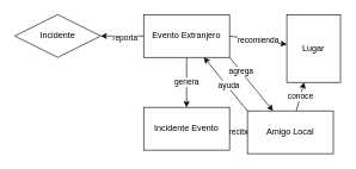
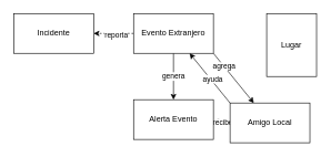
  <mxCell id="0" />
  <mxCell id="1" parent="0" />
- <mxCell id="2" value="recomienda" style="edgeStyle=none;html=1;exitX=1;exitY=0.5;exitDx=0;exitDy=0;" edge="1" parent="1" source="8" target="9"><mxGeometry relative="1" as="geometry" /></mxCell>
  <mxCell id="3" value="genera" style="edgeStyle=none;html=1;exitX=0.5;exitY=1;exitDx=0;exitDy=0;" edge="1" parent="1" source="8" target="16"><mxGeometry relative="1" as="geometry" /></mxCell>
- <mxCell id="4" style="edgeStyle=none;html=1;exitX=0;exitY=0.5;exitDx=0;exitDy=0;" edge="1" parent="1" source="8" target="17"><mxGeometry relative="1" as="geometry" /></mxCell>
+ <mxCell id="4" style="edgeStyle=none;html=1;exitX=0;exitY=0.5;exitDx=0;exitDy=0;dashed=1;" edge="1" parent="1" source="8" target="17"><mxGeometry relative="1" as="geometry" /></mxCell>
  <mxCell id="5" value="reporta" style="edgeLabel;html=1;align=center;verticalAlign=middle;resizable=0;points=[];" vertex="1" connectable="0" parent="4"><mxGeometry x="-0.113" y="1" relative="1" as="geometry"><mxPoint as="offset" /></mxGeometry></mxCell>
  <mxCell id="6" style="edgeStyle=none;html=1;exitX=1;exitY=1;exitDx=0;exitDy=0;" edge="1" parent="1" source="8" target="15"><mxGeometry relative="1" as="geometry" /></mxCell>
  <mxCell id="7" value="agrega" style="edgeLabel;html=1;align=center;verticalAlign=middle;resizable=0;points=[];" vertex="1" connectable="0" parent="6"><mxGeometry x="-0.477" relative="1" as="geometry"><mxPoint as="offset" /></mxGeometry></mxCell>
  <mxCell id="8" value="Evento Extranjero" style="rounded=0;whiteSpace=wrap;html=1;" vertex="1" parent="1"><mxGeometry x="200" y="20" width="120" height="60" as="geometry" /></mxCell>
  <mxCell id="9" value="Lugar" style="rounded=0;whiteSpace=wrap;html=1;" vertex="1" parent="1"><mxGeometry x="400" y="20" width="75" height="95" as="geometry" /></mxCell>
- <mxCell id="10" value="conoce" style="edgeStyle=none;html=1;" edge="1" parent="1" source="15" target="9"><mxGeometry relative="1" as="geometry"><Array as="points" /></mxGeometry></mxCell>
  <mxCell id="11" style="edgeStyle=none;html=1;" edge="1" parent="1" source="15" target="16"><mxGeometry relative="1" as="geometry" /></mxCell>
  <mxCell id="12" value="recibe" style="edgeLabel;html=1;align=center;verticalAlign=middle;resizable=0;points=[];" vertex="1" connectable="0" parent="11"><mxGeometry x="-0.111" y="2" relative="1" as="geometry"><mxPoint as="offset" /></mxGeometry></mxCell>
  <mxCell id="13" style="edgeStyle=none;html=1;exitX=0;exitY=0;exitDx=0;exitDy=0;" edge="1" parent="1" source="15" target="8"><mxGeometry relative="1" as="geometry" /></mxCell>
  <mxCell id="14" value="ayuda" style="edgeLabel;html=1;align=center;verticalAlign=middle;resizable=0;points=[];" vertex="1" connectable="0" parent="13"><mxGeometry x="-0.075" y="-2" relative="1" as="geometry"><mxPoint as="offset" /></mxGeometry></mxCell>
  <mxCell id="15" value="Amigo Local" style="rounded=0;whiteSpace=wrap;html=1;" vertex="1" parent="1"><mxGeometry x="345" y="155" width="120" height="60" as="geometry" /></mxCell>
- <mxCell id="16" value="Incidente Evento" style="rounded=0;whiteSpace=wrap;html=1;" vertex="1" parent="1"><mxGeometry x="200" y="150" width="120" height="60" as="geometry" /></mxCell>
- <mxCell id="17" value="Incidente" style="rhombus;whiteSpace=wrap;html=1;" vertex="1" parent="1"><mxGeometry x="20" y="20" width="120" height="60" as="geometry" /></mxCell>
+ <mxCell id="16" value="Alerta Evento" style="rounded=0;whiteSpace=wrap;html=1;" vertex="1" parent="1"><mxGeometry x="200" y="150" width="120" height="60" as="geometry" /></mxCell>
+ <mxCell id="17" value="Incidente" style="rounded=0;whiteSpace=wrap;html=1;" vertex="1" parent="1"><mxGeometry x="20" y="20" width="120" height="60" as="geometry" /></mxCell>
